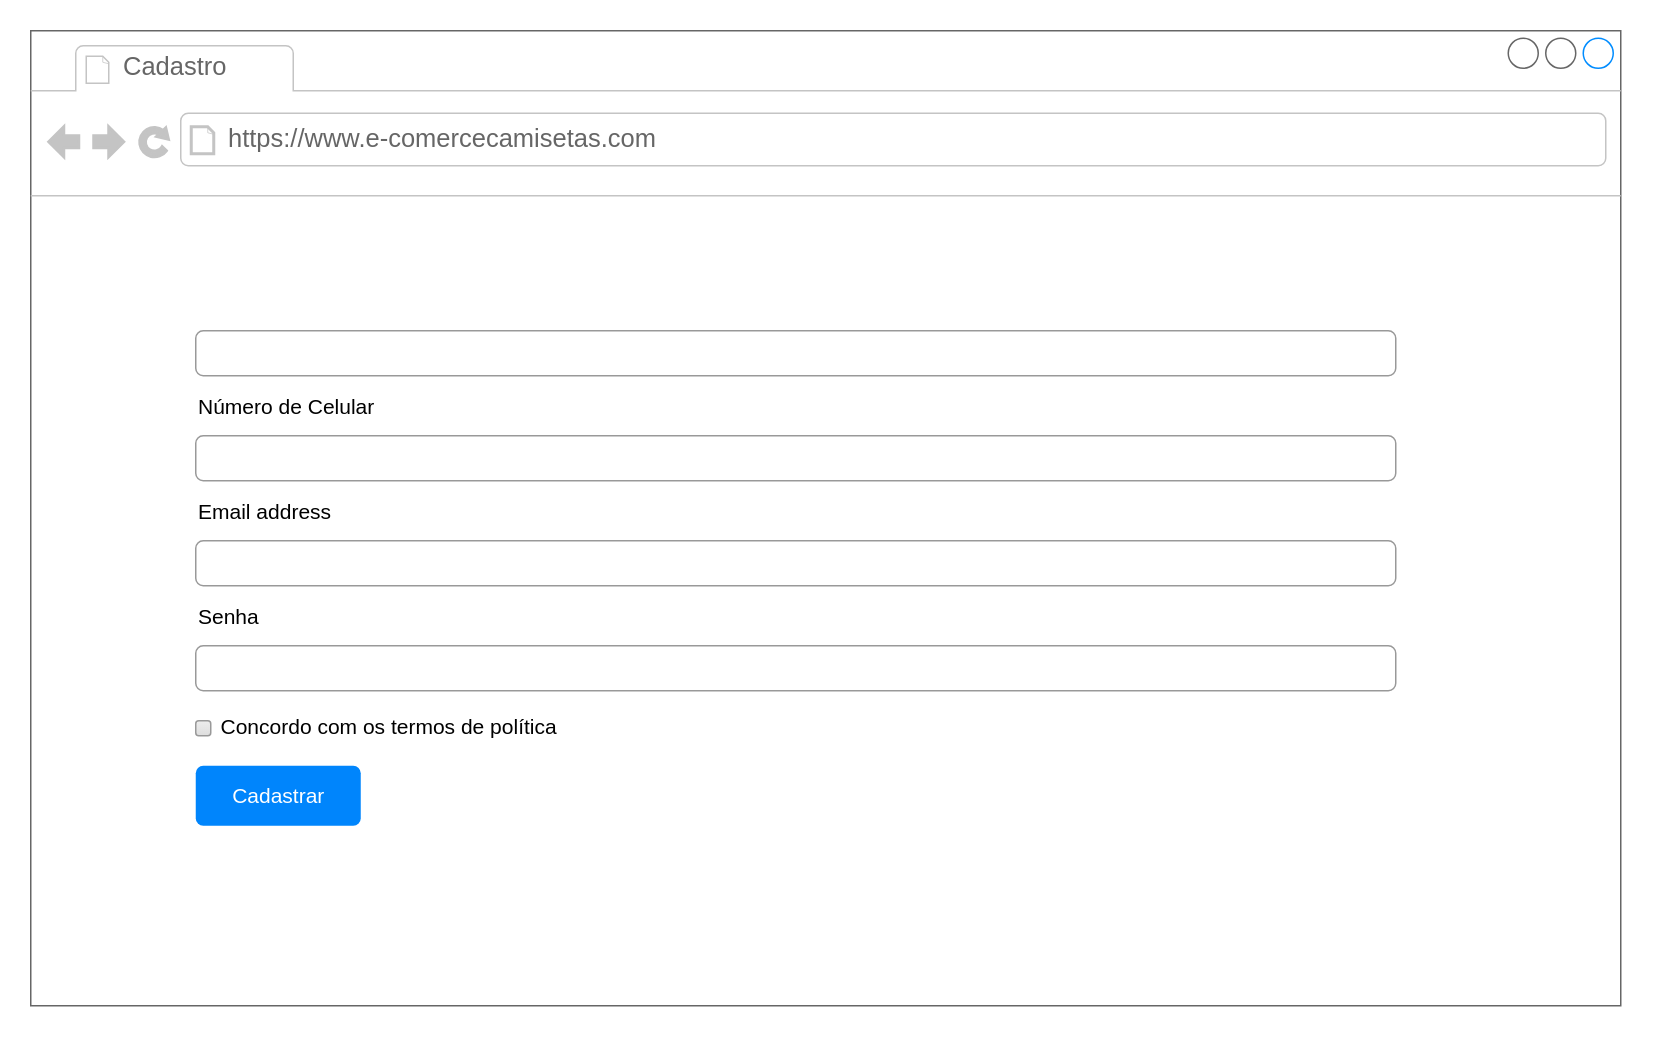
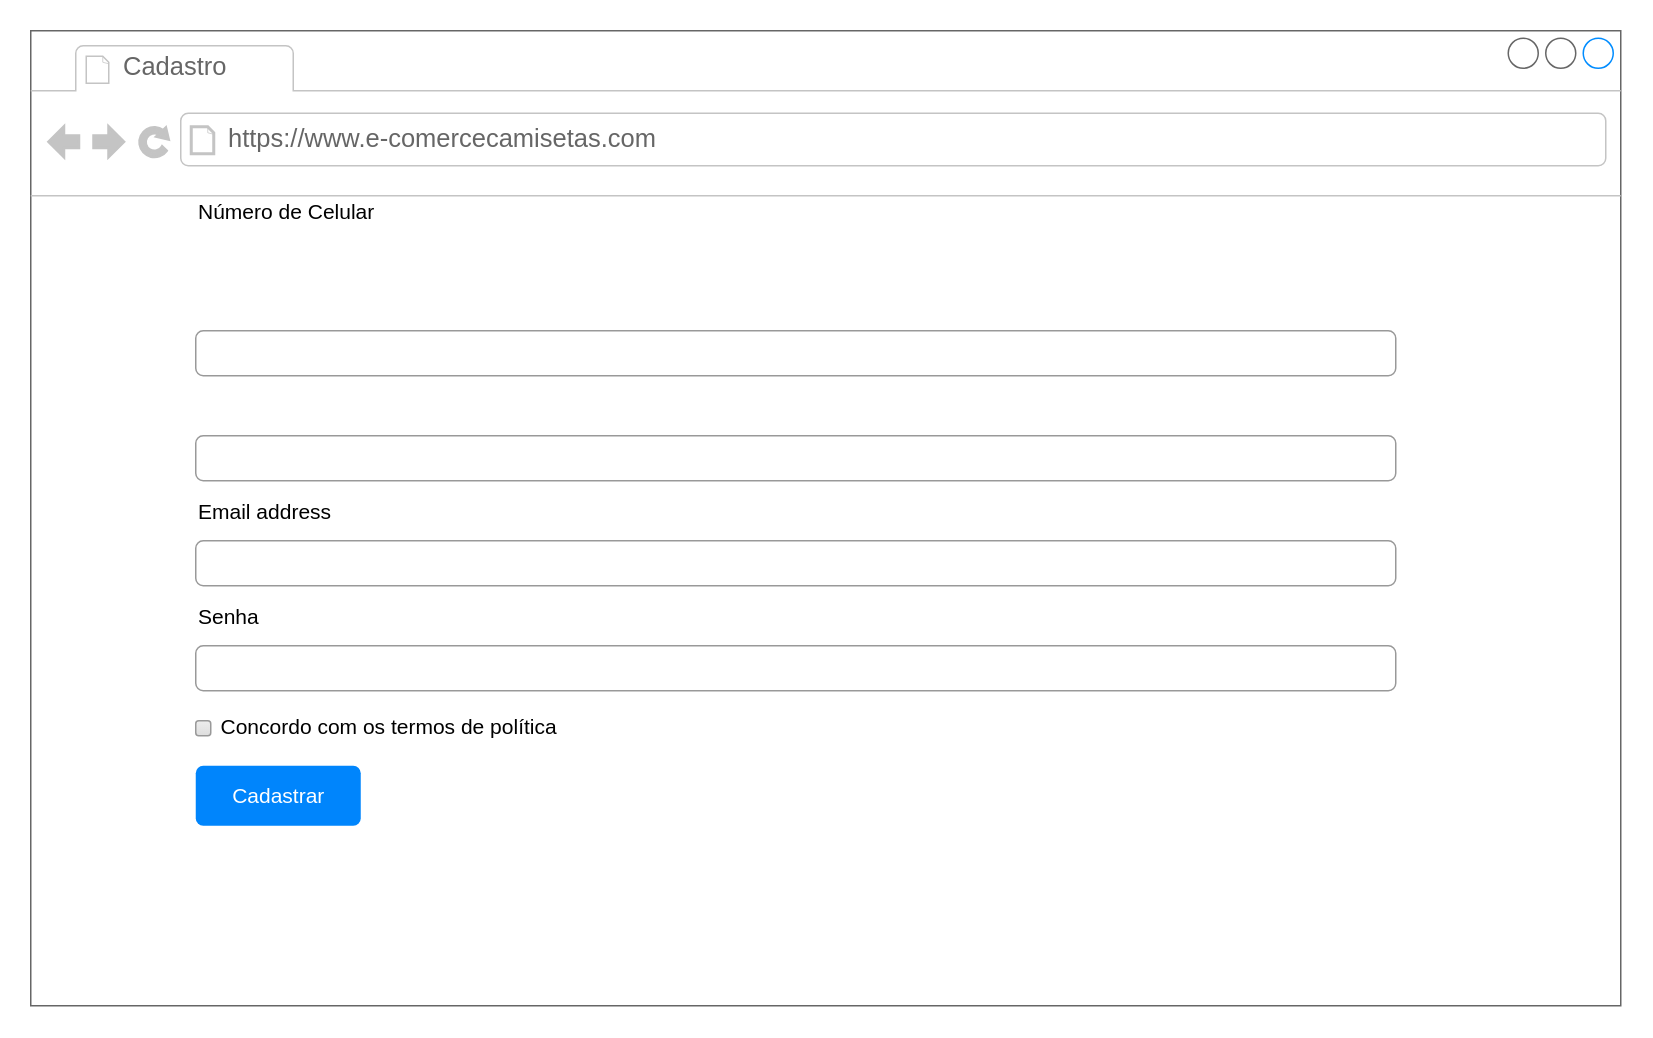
  <mxCell id="0" />
  <mxCell id="1" parent="0" />
  <mxCell id="2" value="" style="strokeWidth=1;shadow=0;dashed=0;align=center;html=1;shape=mxgraph.mockup.containers.browserWindow;rSize=0;strokeColor=#666666;strokeColor2=#008cff;strokeColor3=#c4c4c4;mainText=,;recursiveResize=0;" vertex="1" parent="1"><mxGeometry x="20" y="20" width="1060" height="650" as="geometry" /></mxCell>
  <mxCell id="3" value="Cadastro" style="strokeWidth=1;shadow=0;dashed=0;align=center;html=1;shape=mxgraph.mockup.containers.anchor;fontSize=17;fontColor=#666666;align=left;" vertex="1" parent="2"><mxGeometry x="60" y="12" width="110" height="26" as="geometry" /></mxCell>
  <mxCell id="4" value="https://www.e-comercecamisetas.com" style="strokeWidth=1;shadow=0;dashed=0;align=center;html=1;shape=mxgraph.mockup.containers.anchor;rSize=0;fontSize=17;fontColor=#666666;align=left;" vertex="1" parent="2"><mxGeometry x="130" y="60" width="250" height="26" as="geometry" /></mxCell>
  <mxCell id="5" value="Email address" style="fillColor=none;strokeColor=none;align=left;fontSize=14;" vertex="1" parent="2"><mxGeometry width="260" height="40" relative="1" as="geometry"><mxPoint x="110" y="300" as="offset" /></mxGeometry></mxCell>
  <mxCell id="6" value="" style="html=1;shadow=0;dashed=0;shape=mxgraph.bootstrap.rrect;rSize=5;fillColor=none;strokeColor=#999999;align=left;spacing=15;fontSize=14;fontColor=#6C767D;" vertex="1" parent="2"><mxGeometry width="800" height="30" relative="1" as="geometry"><mxPoint x="110" y="340" as="offset" /></mxGeometry></mxCell>
  <mxCell id="7" value="Senha" style="fillColor=none;strokeColor=none;align=left;fontSize=14;" vertex="1" parent="2"><mxGeometry width="260" height="40" relative="1" as="geometry"><mxPoint x="110" y="370" as="offset" /></mxGeometry></mxCell>
  <mxCell id="8" value="" style="html=1;shadow=0;dashed=0;shape=mxgraph.bootstrap.rrect;rSize=5;fillColor=none;strokeColor=#999999;align=left;spacing=15;fontSize=14;fontColor=#6C767D;" vertex="1" parent="2"><mxGeometry width="800" height="30" relative="1" as="geometry"><mxPoint x="110" y="410" as="offset" /></mxGeometry></mxCell>
  <mxCell id="9" value="Concordo com os termos de política" style="html=1;shadow=0;dashed=0;shape=mxgraph.bootstrap.rrect;rSize=2;fillColor=#EDEDED;strokeColor=#999999;align=left;fontSize=14;fontColor=#000000;labelPosition=right;verticalLabelPosition=middle;verticalAlign=middle;spacingLeft=5;spacingTop=-2;gradientColor=#DEDEDE;" vertex="1" parent="2"><mxGeometry width="10" height="10" relative="1" as="geometry"><mxPoint x="110" y="460" as="offset" /></mxGeometry></mxCell>
  <mxCell id="10" value="Cadastrar" style="html=1;shadow=0;dashed=0;shape=mxgraph.bootstrap.rrect;rSize=5;fillColor=#0085FC;strokeColor=none;align=center;fontSize=14;fontColor=#FFFFFF;" vertex="1" parent="2"><mxGeometry width="110" height="40" relative="1" as="geometry"><mxPoint x="110" y="490" as="offset" /></mxGeometry></mxCell>
  <mxCell id="11" value="" style="html=1;shadow=0;dashed=0;shape=mxgraph.bootstrap.rrect;rSize=5;fillColor=none;strokeColor=#999999;align=left;spacing=15;fontSize=14;fontColor=#6C767D;" vertex="1" parent="2"><mxGeometry x="110" y="200" width="800" height="30" as="geometry" /></mxCell>
  <mxCell id="12" value="" style="html=1;shadow=0;dashed=0;shape=mxgraph.bootstrap.rrect;rSize=5;fillColor=none;strokeColor=#999999;align=left;spacing=15;fontSize=14;fontColor=#6C767D;" vertex="1" parent="2"><mxGeometry x="110" y="270" width="800" height="30" as="geometry" /></mxCell>
- <mxCell id="13" value="Número de Celular" style="fillColor=none;strokeColor=none;align=left;fontSize=14;" vertex="1" parent="2"><mxGeometry x="110" y="230" width="260" height="40" as="geometry" /></mxCell>
+ <mxCell id="13" value="Número de Celular" style="fillColor=none;strokeColor=none;align=left;fontSize=14;" vertex="1" parent="2"><mxGeometry x="110" y="100" width="260" height="40" as="geometry" /></mxCell>
